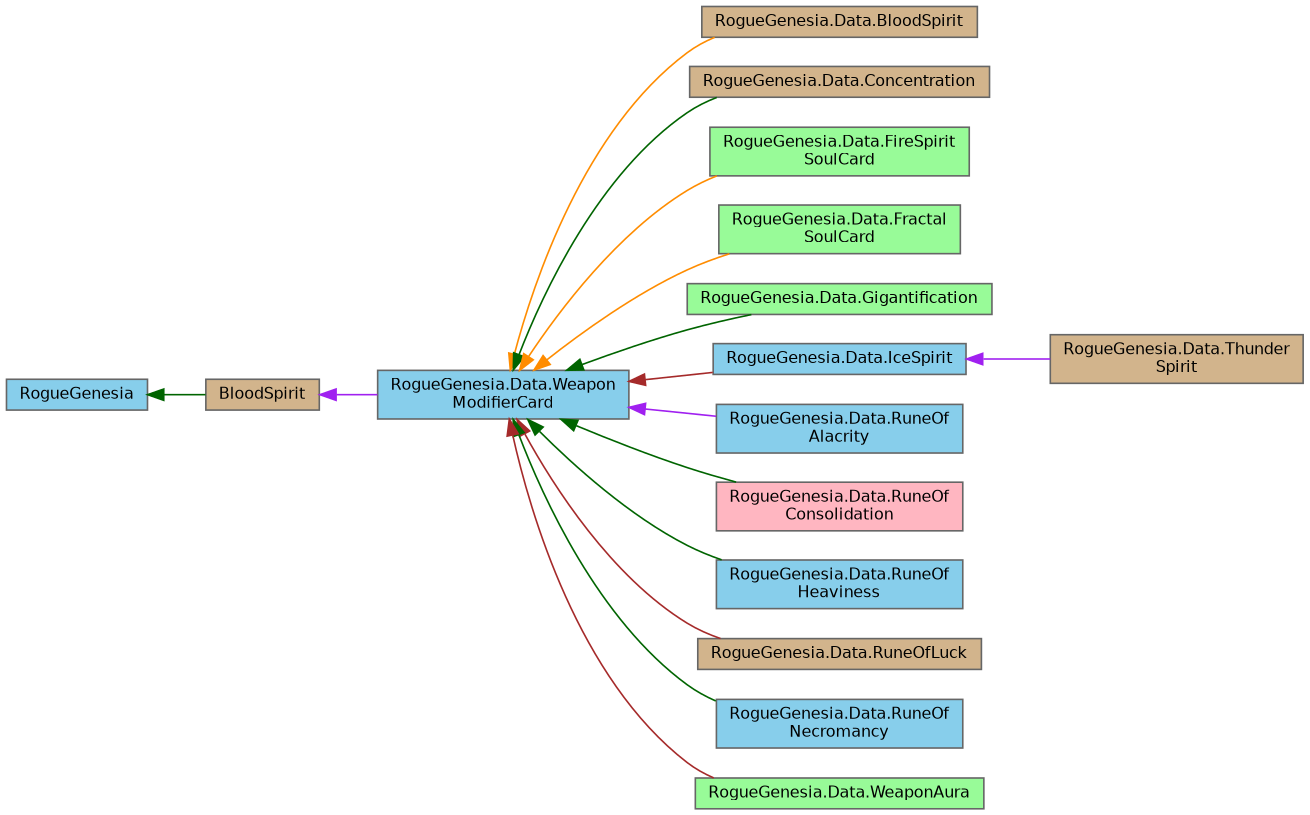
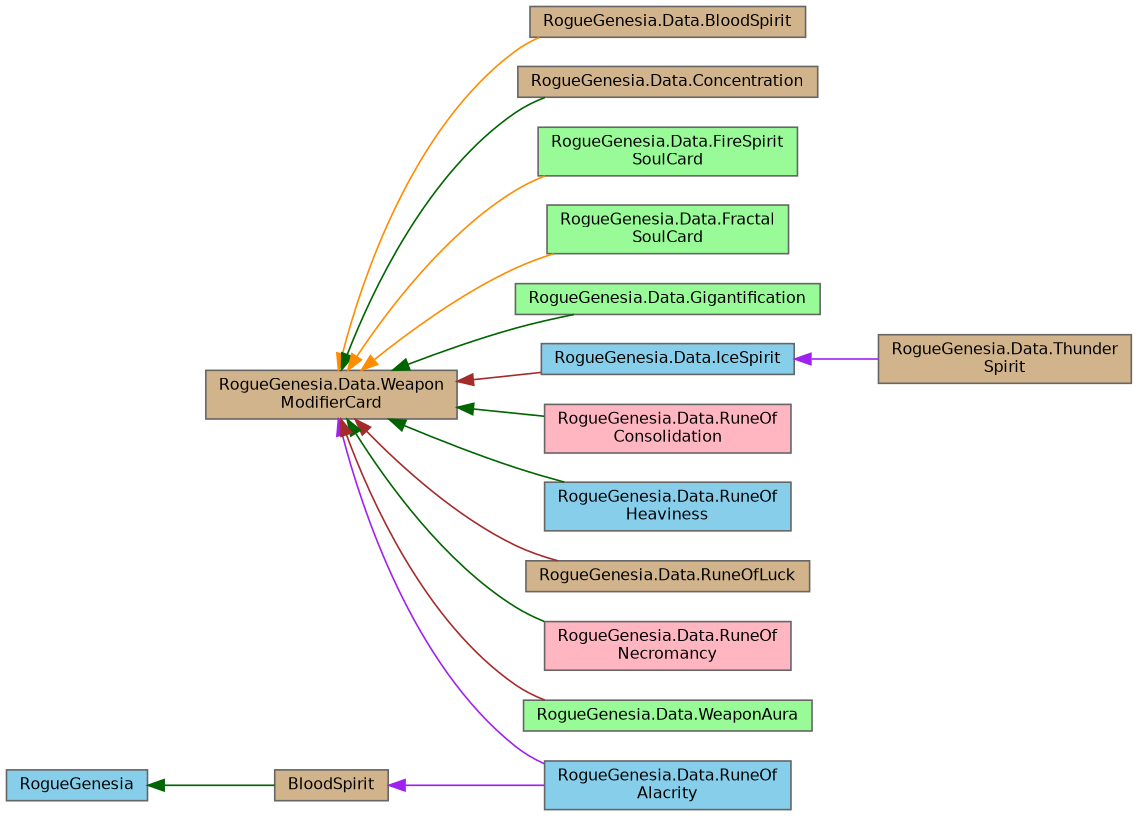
  digraph {
    rankdir=LR
    node [color=gray40 fillcolor=skyblue fontname=Helvetica fontsize=10 shape=box style=filled]
    edge [color=darkgreen dir=back fontname=Helvetica fontsize=10 labelfontname=Helvetica labelfontsize=10 style=solid]
-   n1 [fontcolor=black height=0.2 label="RogueGenesia.Data.Weapon\lModifierCard" width=0.4]
+   n1 [fillcolor=tan fontcolor=black height=0.2 label="RogueGenesia.Data.Weapon\lModifierCard" width=0.4]
    n2 [fillcolor=tan height=0.2 label="RogueGenesia.Data.BloodSpirit" width=0.4]
    n3 [fillcolor=tan height=0.2 label="RogueGenesia.Data.Concentration" width=0.4]
    n4 [fillcolor=palegreen height=0.2 label="RogueGenesia.Data.FireSpirit\lSoulCard" width=0.4]
    n5 [fillcolor=palegreen height=0.2 label="RogueGenesia.Data.Fractal\lSoulCard" width=0.4]
    n6 [fillcolor=palegreen height=0.2 label="RogueGenesia.Data.Gigantification" width=0.4]
    n7 [height=0.2 label="RogueGenesia.Data.IceSpirit" width=0.4]
    n8 [height=0.2 label="RogueGenesia.Data.RuneOf\lAlacrity" width=0.4]
    n9 [fillcolor=lightpink height=0.2 label="RogueGenesia.Data.RuneOf\lConsolidation" width=0.4]
    n10 [height=0.2 label="RogueGenesia.Data.RuneOf\lHeaviness" width=0.4]
    n11 [fillcolor=tan height=0.2 label="RogueGenesia.Data.RuneOfLuck" width=0.4]
-   n12 [height=0.2 label="RogueGenesia.Data.RuneOf\lNecromancy" width=0.4]
+   n12 [fillcolor=lightpink height=0.2 label="RogueGenesia.Data.RuneOf\lNecromancy" width=0.4]
    n13 [fillcolor=palegreen height=0.2 label="RogueGenesia.Data.WeaponAura" width=0.4]
    n14 [fillcolor=tan height=0.2 label="RogueGenesia.Data.Thunder\lSpirit" width=0.4]
    n15 [fillcolor=tan height=0.2 label=BloodSpirit width=0.4]
    n16 [height=0.2 label=RogueGenesia width=0.4]
    n1 -> n2 [color=darkorange]
    n1 -> n3
    n1 -> n4 [color=darkorange]
    n1 -> n5 [color=darkorange]
    n1 -> n6
    n1 -> n7 [color=brown]
    n1 -> n8 [color=purple]
    n1 -> n9
    n1 -> n10
    n1 -> n11 [color=brown]
    n1 -> n12
    n1 -> n13 [color=brown]
    n7 -> n14 [color=purple]
-   n15 -> n1 [color=purple]
+   n15 -> n8 [color=purple]
    n16 -> n15
  }
